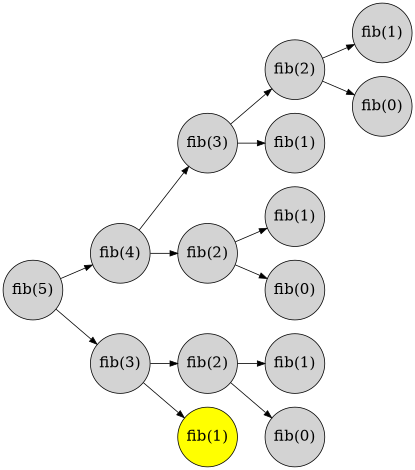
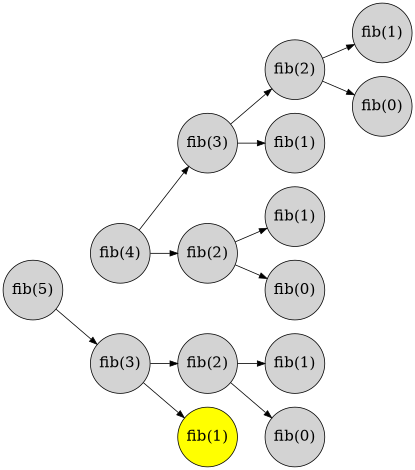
  digraph {
    rankdir=LR
    node [fillcolor=lightgray fontsize=20 shape=circle style=filled]
    n1 [height=1.0 label="fib(5)" width=1.0]
    n2 [height=1.0 label="fib(4)" width=1.0]
    n3 [height=1.0 label="fib(3)" width=1.0]
    n4 [height=1.0 label="fib(3)" width=1.0]
    n5 [height=1.0 label="fib(2)" width=1.0]
    n6 [height=1.0 label="fib(2)" width=1.0]
    n7 [height=1.0 label="fib(1)" width=1.0]
    n8 [height=1.0 label="fib(1)" width=1.0]
    n9 [height=1.0 label="fib(0)" width=1.0]
    n10 [height=1.0 label="fib(1)" width=1.0]
    n11 [height=1.0 label="fib(0)" width=1.0]
    n12 [height=1.0 label="fib(2)" width=1.0]
    n13 [fillcolor=yellow height=1.0 label="fib(1)" width=1.0]
    n14 [height=1.0 label="fib(1)" width=1.0]
    n15 [height=1.0 label="fib(0)" width=1.0]
-   n1 -> n2
    n1 -> n3
    n2 -> n4
    n2 -> n5
    n3 -> n12
    n3 -> n13
    n4 -> n6
    n4 -> n7
    n5 -> n10
    n5 -> n11
    n6 -> n8
    n6 -> n9
    n12 -> n14
    n12 -> n15
  }
